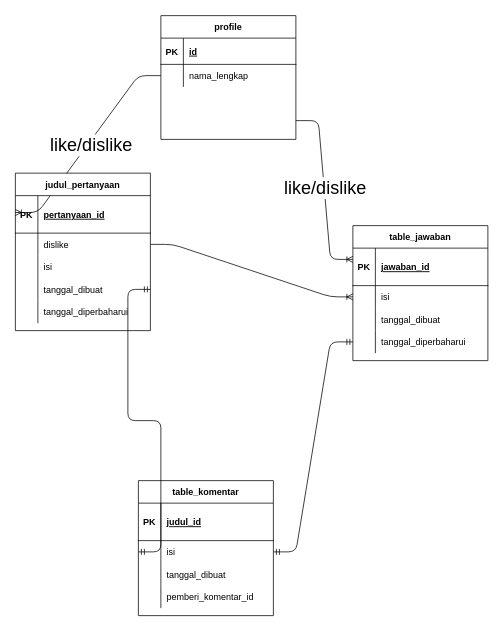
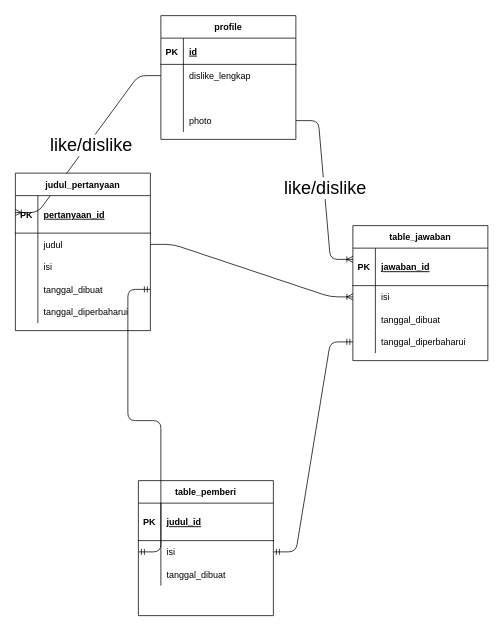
  <mxCell id="0" />
  <mxCell id="1" parent="0" />
  <mxCell id="2" value="" style="edgeStyle=entityRelationEdgeStyle;fontSize=12;html=1;endArrow=ERoneToMany;entryX=0;entryY=0.5;entryDx=0;entryDy=0;exitX=1;exitY=0.5;exitDx=0;exitDy=0;" edge="1" parent="1" source="38" target="54"><mxGeometry width="100" height="100" relative="1" as="geometry"><mxPoint x="234" y="525" as="sourcePoint" /><mxPoint x="334" y="425" as="targetPoint" /></mxGeometry></mxCell>
- <mxCell id="3" value="table_komentar" style="shape=table;startSize=30;container=1;collapsible=1;childLayout=tableLayout;fixedRows=1;rowLines=0;fontStyle=1;align=center;resizeLast=1;" parent="1" vertex="1"><mxGeometry x="184" y="640" width="180" height="180" as="geometry" /></mxCell>
+ <mxCell id="3" value="table_pemberi" style="shape=table;startSize=30;container=1;collapsible=1;childLayout=tableLayout;fixedRows=1;rowLines=0;fontStyle=1;align=center;resizeLast=1;" parent="1" vertex="1"><mxGeometry x="184" y="640" width="180" height="180" as="geometry" /></mxCell>
  <mxCell id="4" value="" style="shape=partialRectangle;collapsible=0;dropTarget=0;pointerEvents=0;fillColor=none;top=0;left=0;bottom=1;right=0;points=[[0,0.5],[1,0.5]];portConstraint=eastwest;" parent="3" vertex="1"><mxGeometry y="30" width="180" height="50" as="geometry" /></mxCell>
  <mxCell id="5" value="PK" style="shape=partialRectangle;connectable=0;fillColor=none;top=0;left=0;bottom=0;right=0;fontStyle=1;overflow=hidden;" parent="4" vertex="1"><mxGeometry width="30" height="50" as="geometry" /></mxCell>
  <mxCell id="6" value="judul_id" style="shape=partialRectangle;connectable=0;fillColor=none;top=0;left=0;bottom=0;right=0;align=left;spacingLeft=6;fontStyle=5;overflow=hidden;" parent="4" vertex="1"><mxGeometry x="30" width="150" height="50" as="geometry" /></mxCell>
  <mxCell id="7" value="" style="shape=partialRectangle;collapsible=0;dropTarget=0;pointerEvents=0;fillColor=none;top=0;left=0;bottom=0;right=0;points=[[0,0.5],[1,0.5]];portConstraint=eastwest;" parent="3" vertex="1"><mxGeometry y="80" width="180" height="30" as="geometry" /></mxCell>
  <mxCell id="8" value="" style="shape=partialRectangle;connectable=0;fillColor=none;top=0;left=0;bottom=0;right=0;editable=1;overflow=hidden;" parent="7" vertex="1"><mxGeometry width="30" height="30" as="geometry" /></mxCell>
  <mxCell id="9" value="isi" style="shape=partialRectangle;connectable=0;fillColor=none;top=0;left=0;bottom=0;right=0;align=left;spacingLeft=6;overflow=hidden;" parent="7" vertex="1"><mxGeometry x="30" width="150" height="30" as="geometry" /></mxCell>
  <mxCell id="10" value="" style="shape=partialRectangle;collapsible=0;dropTarget=0;pointerEvents=0;fillColor=none;top=0;left=0;bottom=0;right=0;points=[[0,0.5],[1,0.5]];portConstraint=eastwest;" parent="3" vertex="1"><mxGeometry y="110" width="180" height="30" as="geometry" /></mxCell>
  <mxCell id="11" value="" style="shape=partialRectangle;connectable=0;fillColor=none;top=0;left=0;bottom=0;right=0;editable=1;overflow=hidden;" parent="10" vertex="1"><mxGeometry width="30" height="30" as="geometry" /></mxCell>
  <mxCell id="12" value="tanggal_dibuat" style="shape=partialRectangle;connectable=0;fillColor=none;top=0;left=0;bottom=0;right=0;align=left;spacingLeft=6;overflow=hidden;" parent="10" vertex="1"><mxGeometry x="30" width="150" height="30" as="geometry" /></mxCell>
  <mxCell id="13" value="" style="shape=partialRectangle;collapsible=0;dropTarget=0;pointerEvents=0;fillColor=none;top=0;left=0;bottom=0;right=0;points=[[0,0.5],[1,0.5]];portConstraint=eastwest;" parent="3" vertex="1"><mxGeometry y="140" width="180" height="30" as="geometry" /></mxCell>
  <mxCell id="14" value="" style="shape=partialRectangle;connectable=0;fillColor=none;top=0;left=0;bottom=0;right=0;editable=1;overflow=hidden;" parent="13" vertex="1"><mxGeometry width="30" height="30" as="geometry" /></mxCell>
- <mxCell id="15" value="pemberi_komentar_id" style="shape=partialRectangle;connectable=0;fillColor=none;top=0;left=0;bottom=0;right=0;align=left;spacingLeft=6;overflow=hidden;" parent="13" vertex="1"><mxGeometry x="30" width="150" height="30" as="geometry" /></mxCell>
  <mxCell id="16" value="" style="edgeStyle=entityRelationEdgeStyle;fontSize=12;html=1;endArrow=ERmandOne;startArrow=ERmandOne;exitX=1;exitY=0.5;exitDx=0;exitDy=0;entryX=0;entryY=0.5;entryDx=0;entryDy=0;" edge="1" parent="1" source="7" target="60"><mxGeometry width="100" height="100" relative="1" as="geometry"><mxPoint x="400" y="730" as="sourcePoint" /><mxPoint x="500" y="630" as="targetPoint" /></mxGeometry></mxCell>
  <mxCell id="17" value="" style="edgeStyle=entityRelationEdgeStyle;fontSize=12;html=1;endArrow=ERmandOne;startArrow=ERmandOne;entryX=0;entryY=0.5;entryDx=0;entryDy=0;exitX=1;exitY=0.5;exitDx=0;exitDy=0;" edge="1" parent="1" source="44" target="7"><mxGeometry width="100" height="100" relative="1" as="geometry"><mxPoint x="50" y="660" as="sourcePoint" /><mxPoint x="150" y="560" as="targetPoint" /></mxGeometry></mxCell>
  <mxCell id="18" value="" style="edgeStyle=entityRelationEdgeStyle;fontSize=12;html=1;endArrow=ERoneToMany;entryX=0;entryY=0.25;entryDx=0;entryDy=0;exitX=1;exitY=0.5;exitDx=0;exitDy=0;" edge="1" parent="1" source="31" target="50"><mxGeometry width="100" height="100" relative="1" as="geometry"><mxPoint x="390" y="272.5" as="sourcePoint" /><mxPoint x="490" y="172.5" as="targetPoint" /></mxGeometry></mxCell>
  <mxCell id="19" value="&lt;font style=&quot;font-size: 24px&quot;&gt;like/dislike&lt;/font&gt;" style="edgeLabel;html=1;align=center;verticalAlign=middle;resizable=0;points=[];" vertex="1" connectable="0" parent="18"><mxGeometry x="-0.025" relative="1" as="geometry"><mxPoint x="1" as="offset" /></mxGeometry></mxCell>
  <mxCell id="20" value="" style="edgeStyle=entityRelationEdgeStyle;fontSize=12;html=1;endArrow=ERoneToMany;entryX=0;entryY=0.25;entryDx=0;entryDy=0;" edge="1" parent="1" source="26" target="34"><mxGeometry width="100" height="100" relative="1" as="geometry"><mxPoint x="-60" y="305" as="sourcePoint" /><mxPoint x="40" y="205" as="targetPoint" /></mxGeometry></mxCell>
  <mxCell id="21" value="&lt;span style=&quot;font-size: 24px&quot;&gt;like/dislike&lt;/span&gt;" style="edgeLabel;html=1;align=center;verticalAlign=middle;resizable=0;points=[];" vertex="1" connectable="0" parent="20"><mxGeometry x="-0.006" y="4" relative="1" as="geometry"><mxPoint as="offset" /></mxGeometry></mxCell>
  <mxCell id="22" value="profile" style="shape=table;startSize=30;container=1;collapsible=1;childLayout=tableLayout;fixedRows=1;rowLines=0;fontStyle=1;align=center;resizeLast=1;" parent="1" vertex="1"><mxGeometry x="214" y="20" width="180" height="165" as="geometry" /></mxCell>
  <mxCell id="23" value="" style="shape=partialRectangle;collapsible=0;dropTarget=0;pointerEvents=0;fillColor=none;top=0;left=0;bottom=1;right=0;points=[[0,0.5],[1,0.5]];portConstraint=eastwest;" parent="22" vertex="1"><mxGeometry y="30" width="180" height="35" as="geometry" /></mxCell>
  <mxCell id="24" value="PK" style="shape=partialRectangle;connectable=0;fillColor=none;top=0;left=0;bottom=0;right=0;fontStyle=1;overflow=hidden;" parent="23" vertex="1"><mxGeometry width="30" height="35" as="geometry" /></mxCell>
  <mxCell id="25" value="id" style="shape=partialRectangle;connectable=0;fillColor=none;top=0;left=0;bottom=0;right=0;align=left;spacingLeft=6;fontStyle=5;overflow=hidden;" parent="23" vertex="1"><mxGeometry x="30" width="150" height="35" as="geometry" /></mxCell>
  <mxCell id="26" value="" style="shape=partialRectangle;collapsible=0;dropTarget=0;pointerEvents=0;fillColor=none;top=0;left=0;bottom=0;right=0;points=[[0,0.5],[1,0.5]];portConstraint=eastwest;" parent="22" vertex="1"><mxGeometry y="65" width="180" height="30" as="geometry" /></mxCell>
  <mxCell id="27" value="" style="shape=partialRectangle;connectable=0;fillColor=none;top=0;left=0;bottom=0;right=0;editable=1;overflow=hidden;" parent="26" vertex="1"><mxGeometry width="30" height="30" as="geometry" /></mxCell>
- <mxCell id="28" value="nama_lengkap" style="shape=partialRectangle;connectable=0;fillColor=none;top=0;left=0;bottom=0;right=0;align=left;spacingLeft=6;overflow=hidden;" parent="26" vertex="1"><mxGeometry x="30" width="150" height="30" as="geometry" /></mxCell>
+ <mxCell id="28" value="dislike_lengkap" style="shape=partialRectangle;connectable=0;fillColor=none;top=0;left=0;bottom=0;right=0;align=left;spacingLeft=6;overflow=hidden;" parent="26" vertex="1"><mxGeometry x="30" width="150" height="30" as="geometry" /></mxCell>
  <mxCell id="29" value="" style="shape=partialRectangle;collapsible=0;dropTarget=0;pointerEvents=0;fillColor=none;top=0;left=0;bottom=0;right=0;points=[[0,0.5],[1,0.5]];portConstraint=eastwest;" parent="22" vertex="1"><mxGeometry y="95" width="180" height="30" as="geometry" /></mxCell>
  <mxCell id="30" value="" style="shape=partialRectangle;connectable=0;fillColor=none;top=0;left=0;bottom=0;right=0;editable=1;overflow=hidden;" parent="29" vertex="1"><mxGeometry width="30" height="30" as="geometry" /></mxCell>
  <mxCell id="31" value="" style="shape=partialRectangle;collapsible=0;dropTarget=0;pointerEvents=0;fillColor=none;top=0;left=0;bottom=0;right=0;points=[[0,0.5],[1,0.5]];portConstraint=eastwest;" parent="22" vertex="1"><mxGeometry y="125" width="180" height="30" as="geometry" /></mxCell>
  <mxCell id="32" value="" style="shape=partialRectangle;connectable=0;fillColor=none;top=0;left=0;bottom=0;right=0;editable=1;overflow=hidden;" parent="31" vertex="1"><mxGeometry width="30" height="30" as="geometry" /></mxCell>
+ <mxCell id="33" value="photo" style="shape=partialRectangle;connectable=0;fillColor=none;top=0;left=0;bottom=0;right=0;align=left;spacingLeft=6;overflow=hidden;" parent="31" vertex="1"><mxGeometry x="30" width="150" height="30" as="geometry" /></mxCell>
  <mxCell id="34" value="judul_pertanyaan" style="shape=table;startSize=30;container=1;collapsible=1;childLayout=tableLayout;fixedRows=1;rowLines=0;fontStyle=1;align=center;resizeLast=1;" parent="1" vertex="1"><mxGeometry x="20" y="230" width="180" height="210" as="geometry" /></mxCell>
  <mxCell id="35" value="" style="shape=partialRectangle;collapsible=0;dropTarget=0;pointerEvents=0;fillColor=none;top=0;left=0;bottom=1;right=0;points=[[0,0.5],[1,0.5]];portConstraint=eastwest;" parent="34" vertex="1"><mxGeometry y="30" width="180" height="50" as="geometry" /></mxCell>
  <mxCell id="36" value="PK" style="shape=partialRectangle;connectable=0;fillColor=none;top=0;left=0;bottom=0;right=0;fontStyle=1;overflow=hidden;" parent="35" vertex="1"><mxGeometry width="30" height="50" as="geometry" /></mxCell>
  <mxCell id="37" value="pertanyaan_id" style="shape=partialRectangle;connectable=0;fillColor=none;top=0;left=0;bottom=0;right=0;align=left;spacingLeft=6;fontStyle=5;overflow=hidden;" parent="35" vertex="1"><mxGeometry x="30" width="150" height="50" as="geometry" /></mxCell>
  <mxCell id="38" value="" style="shape=partialRectangle;collapsible=0;dropTarget=0;pointerEvents=0;fillColor=none;top=0;left=0;bottom=0;right=0;points=[[0,0.5],[1,0.5]];portConstraint=eastwest;" parent="34" vertex="1"><mxGeometry y="80" width="180" height="30" as="geometry" /></mxCell>
  <mxCell id="39" value="" style="shape=partialRectangle;connectable=0;fillColor=none;top=0;left=0;bottom=0;right=0;editable=1;overflow=hidden;" parent="38" vertex="1"><mxGeometry width="30" height="30" as="geometry" /></mxCell>
- <mxCell id="40" value="dislike" style="shape=partialRectangle;connectable=0;fillColor=none;top=0;left=0;bottom=0;right=0;align=left;spacingLeft=6;overflow=hidden;" parent="38" vertex="1"><mxGeometry x="30" width="150" height="30" as="geometry" /></mxCell>
+ <mxCell id="40" value="judul" style="shape=partialRectangle;connectable=0;fillColor=none;top=0;left=0;bottom=0;right=0;align=left;spacingLeft=6;overflow=hidden;" parent="38" vertex="1"><mxGeometry x="30" width="150" height="30" as="geometry" /></mxCell>
  <mxCell id="41" value="" style="shape=partialRectangle;collapsible=0;dropTarget=0;pointerEvents=0;fillColor=none;top=0;left=0;bottom=0;right=0;points=[[0,0.5],[1,0.5]];portConstraint=eastwest;" parent="34" vertex="1"><mxGeometry y="110" width="180" height="30" as="geometry" /></mxCell>
  <mxCell id="42" value="" style="shape=partialRectangle;connectable=0;fillColor=none;top=0;left=0;bottom=0;right=0;editable=1;overflow=hidden;" parent="41" vertex="1"><mxGeometry width="30" height="30" as="geometry" /></mxCell>
  <mxCell id="43" value="isi" style="shape=partialRectangle;connectable=0;fillColor=none;top=0;left=0;bottom=0;right=0;align=left;spacingLeft=6;overflow=hidden;" parent="41" vertex="1"><mxGeometry x="30" width="150" height="30" as="geometry" /></mxCell>
  <mxCell id="44" value="" style="shape=partialRectangle;collapsible=0;dropTarget=0;pointerEvents=0;fillColor=none;top=0;left=0;bottom=0;right=0;points=[[0,0.5],[1,0.5]];portConstraint=eastwest;" parent="34" vertex="1"><mxGeometry y="140" width="180" height="30" as="geometry" /></mxCell>
  <mxCell id="45" value="" style="shape=partialRectangle;connectable=0;fillColor=none;top=0;left=0;bottom=0;right=0;editable=1;overflow=hidden;" parent="44" vertex="1"><mxGeometry width="30" height="30" as="geometry" /></mxCell>
  <mxCell id="46" value="tanggal_dibuat" style="shape=partialRectangle;connectable=0;fillColor=none;top=0;left=0;bottom=0;right=0;align=left;spacingLeft=6;overflow=hidden;" parent="44" vertex="1"><mxGeometry x="30" width="150" height="30" as="geometry" /></mxCell>
  <mxCell id="47" value="" style="shape=partialRectangle;collapsible=0;dropTarget=0;pointerEvents=0;fillColor=none;top=0;left=0;bottom=0;right=0;points=[[0,0.5],[1,0.5]];portConstraint=eastwest;" parent="34" vertex="1"><mxGeometry y="170" width="180" height="30" as="geometry" /></mxCell>
  <mxCell id="48" value="" style="shape=partialRectangle;connectable=0;fillColor=none;top=0;left=0;bottom=0;right=0;editable=1;overflow=hidden;" parent="47" vertex="1"><mxGeometry width="30" height="30" as="geometry" /></mxCell>
  <mxCell id="49" value="tanggal_diperbaharui" style="shape=partialRectangle;connectable=0;fillColor=none;top=0;left=0;bottom=0;right=0;align=left;spacingLeft=6;overflow=hidden;" parent="47" vertex="1"><mxGeometry x="30" width="150" height="30" as="geometry" /></mxCell>
  <mxCell id="50" value="table_jawaban" style="shape=table;startSize=30;container=1;collapsible=1;childLayout=tableLayout;fixedRows=1;rowLines=0;fontStyle=1;align=center;resizeLast=1;" parent="1" vertex="1"><mxGeometry x="470" y="300" width="180" height="180" as="geometry" /></mxCell>
  <mxCell id="51" value="" style="shape=partialRectangle;collapsible=0;dropTarget=0;pointerEvents=0;fillColor=none;top=0;left=0;bottom=1;right=0;points=[[0,0.5],[1,0.5]];portConstraint=eastwest;" parent="50" vertex="1"><mxGeometry y="30" width="180" height="50" as="geometry" /></mxCell>
  <mxCell id="52" value="PK" style="shape=partialRectangle;connectable=0;fillColor=none;top=0;left=0;bottom=0;right=0;fontStyle=1;overflow=hidden;" parent="51" vertex="1"><mxGeometry width="30" height="50" as="geometry" /></mxCell>
  <mxCell id="53" value="jawaban_id" style="shape=partialRectangle;connectable=0;fillColor=none;top=0;left=0;bottom=0;right=0;align=left;spacingLeft=6;fontStyle=5;overflow=hidden;" parent="51" vertex="1"><mxGeometry x="30" width="150" height="50" as="geometry" /></mxCell>
  <mxCell id="54" value="" style="shape=partialRectangle;collapsible=0;dropTarget=0;pointerEvents=0;fillColor=none;top=0;left=0;bottom=0;right=0;points=[[0,0.5],[1,0.5]];portConstraint=eastwest;" parent="50" vertex="1"><mxGeometry y="80" width="180" height="30" as="geometry" /></mxCell>
  <mxCell id="55" value="" style="shape=partialRectangle;connectable=0;fillColor=none;top=0;left=0;bottom=0;right=0;editable=1;overflow=hidden;" parent="54" vertex="1"><mxGeometry width="30" height="30" as="geometry" /></mxCell>
  <mxCell id="56" value="isi" style="shape=partialRectangle;connectable=0;fillColor=none;top=0;left=0;bottom=0;right=0;align=left;spacingLeft=6;overflow=hidden;" parent="54" vertex="1"><mxGeometry x="30" width="150" height="30" as="geometry" /></mxCell>
  <mxCell id="57" value="" style="shape=partialRectangle;collapsible=0;dropTarget=0;pointerEvents=0;fillColor=none;top=0;left=0;bottom=0;right=0;points=[[0,0.5],[1,0.5]];portConstraint=eastwest;" parent="50" vertex="1"><mxGeometry y="110" width="180" height="30" as="geometry" /></mxCell>
  <mxCell id="58" value="" style="shape=partialRectangle;connectable=0;fillColor=none;top=0;left=0;bottom=0;right=0;editable=1;overflow=hidden;" parent="57" vertex="1"><mxGeometry width="30" height="30" as="geometry" /></mxCell>
  <mxCell id="59" value="tanggal_dibuat" style="shape=partialRectangle;connectable=0;fillColor=none;top=0;left=0;bottom=0;right=0;align=left;spacingLeft=6;overflow=hidden;" parent="57" vertex="1"><mxGeometry x="30" width="150" height="30" as="geometry" /></mxCell>
  <mxCell id="60" value="" style="shape=partialRectangle;collapsible=0;dropTarget=0;pointerEvents=0;fillColor=none;top=0;left=0;bottom=0;right=0;points=[[0,0.5],[1,0.5]];portConstraint=eastwest;" parent="50" vertex="1"><mxGeometry y="140" width="180" height="30" as="geometry" /></mxCell>
  <mxCell id="61" value="" style="shape=partialRectangle;connectable=0;fillColor=none;top=0;left=0;bottom=0;right=0;editable=1;overflow=hidden;" parent="60" vertex="1"><mxGeometry width="30" height="30" as="geometry" /></mxCell>
  <mxCell id="62" value="tanggal_diperbaharui" style="shape=partialRectangle;connectable=0;fillColor=none;top=0;left=0;bottom=0;right=0;align=left;spacingLeft=6;overflow=hidden;" parent="60" vertex="1"><mxGeometry x="30" width="150" height="30" as="geometry" /></mxCell>
